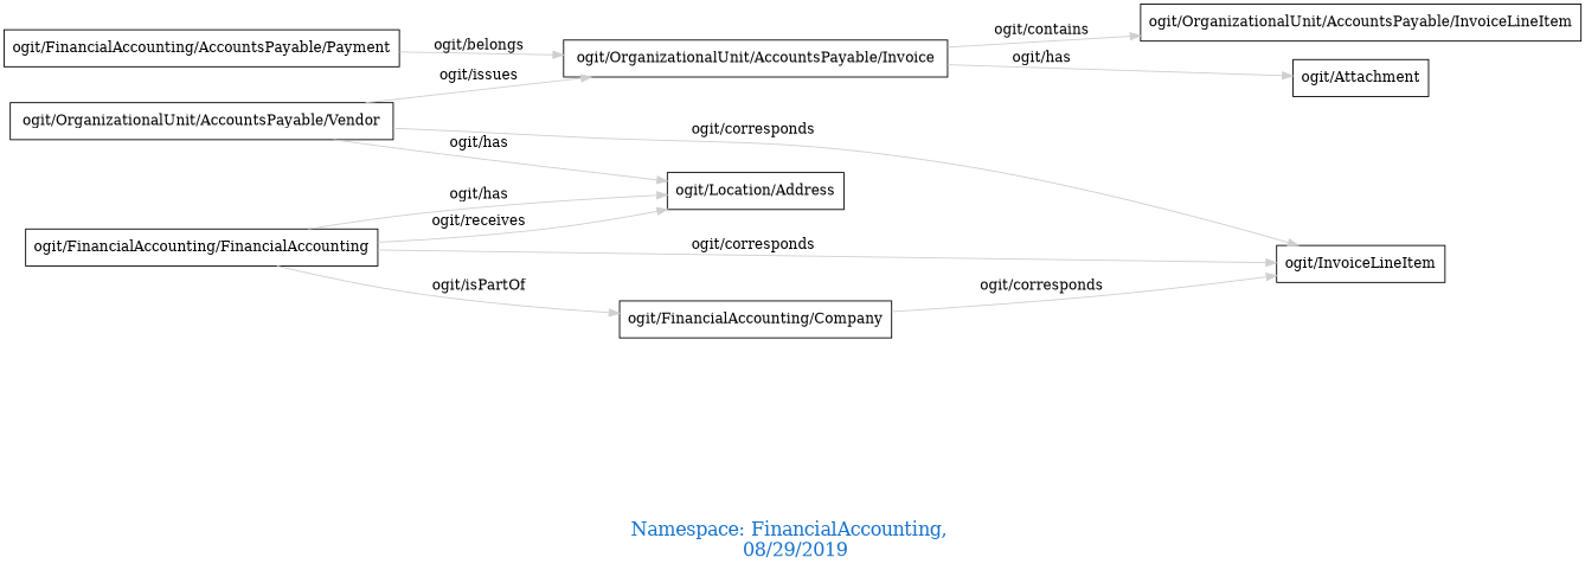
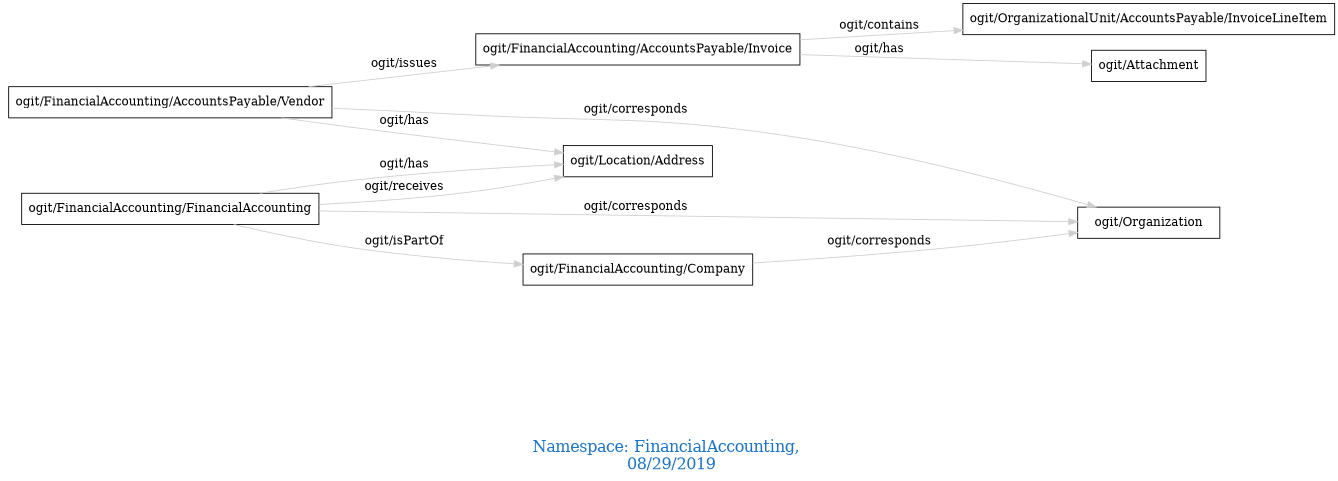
  digraph {
    fontcolor=dodgerblue3
    fontsize=18
    label="\n\n\nNamespace: FinancialAccounting, \n 08/29/2019"
    rankdir=LR
    node [shape=polygon]
    edge [color=gray81]
    n1 [label="ogit/OrganizationalUnit/AccountsPayable/InvoiceLineItem"]
-   "ogit/FinancialAccounting/AccountsPayable/Invoice" [label="ogit/OrganizationalUnit/AccountsPayable/Invoice"]
+   "ogit/FinancialAccounting/AccountsPayable/Invoice"
    "ogit/Attachment"
-   "ogit/FinancialAccounting/AccountsPayable/Vendor" [label="ogit/OrganizationalUnit/AccountsPayable/Vendor"]
-   "ogit/Organization" [label="ogit/InvoiceLineItem"]
+   "ogit/FinancialAccounting/AccountsPayable/Vendor"
+   "ogit/Organization"
    "ogit/Location/Address"
    "ogit/FinancialAccounting/Company"
    n8 [label="ogit/FinancialAccounting/FinancialAccounting"]
-   "ogit/FinancialAccounting/AccountsPayable/Payment"
    "ogit/FinancialAccounting/AccountsPayable/Invoice" -> n1 [label="   ogit/contains    "]
    "ogit/FinancialAccounting/AccountsPayable/Invoice" -> "ogit/Attachment" [label="   ogit/has    "]
    "ogit/FinancialAccounting/AccountsPayable/Vendor" -> "ogit/FinancialAccounting/AccountsPayable/Invoice" [label="   ogit/issues    "]
    "ogit/FinancialAccounting/AccountsPayable/Vendor" -> "ogit/Organization" [label="   ogit/corresponds    "]
    "ogit/FinancialAccounting/AccountsPayable/Vendor" -> "ogit/Location/Address" [label="   ogit/has    "]
    "ogit/FinancialAccounting/Company" -> "ogit/Organization" [label="   ogit/corresponds    "]
    n8 -> "ogit/Organization" [label="   ogit/corresponds    "]
    n8 -> "ogit/Location/Address" [label="   ogit/receives    "]
    n8 -> "ogit/Location/Address" [label="   ogit/has    "]
    n8 -> "ogit/FinancialAccounting/Company" [label="   ogit/isPartOf    "]
-   "ogit/FinancialAccounting/AccountsPayable/Payment" -> "ogit/FinancialAccounting/AccountsPayable/Invoice" [label="   ogit/belongs    "]
  }
